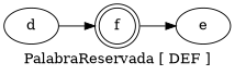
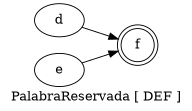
  digraph {
    label="PalabraReservada [ DEF ]"
    rankdir=LR
    n1 [label=d]
    n2 [label=f shape=doublecircle]
    n3 [label=e]
    n1 -> n2
-   n2 -> n3
+   n3 -> n2
  }
